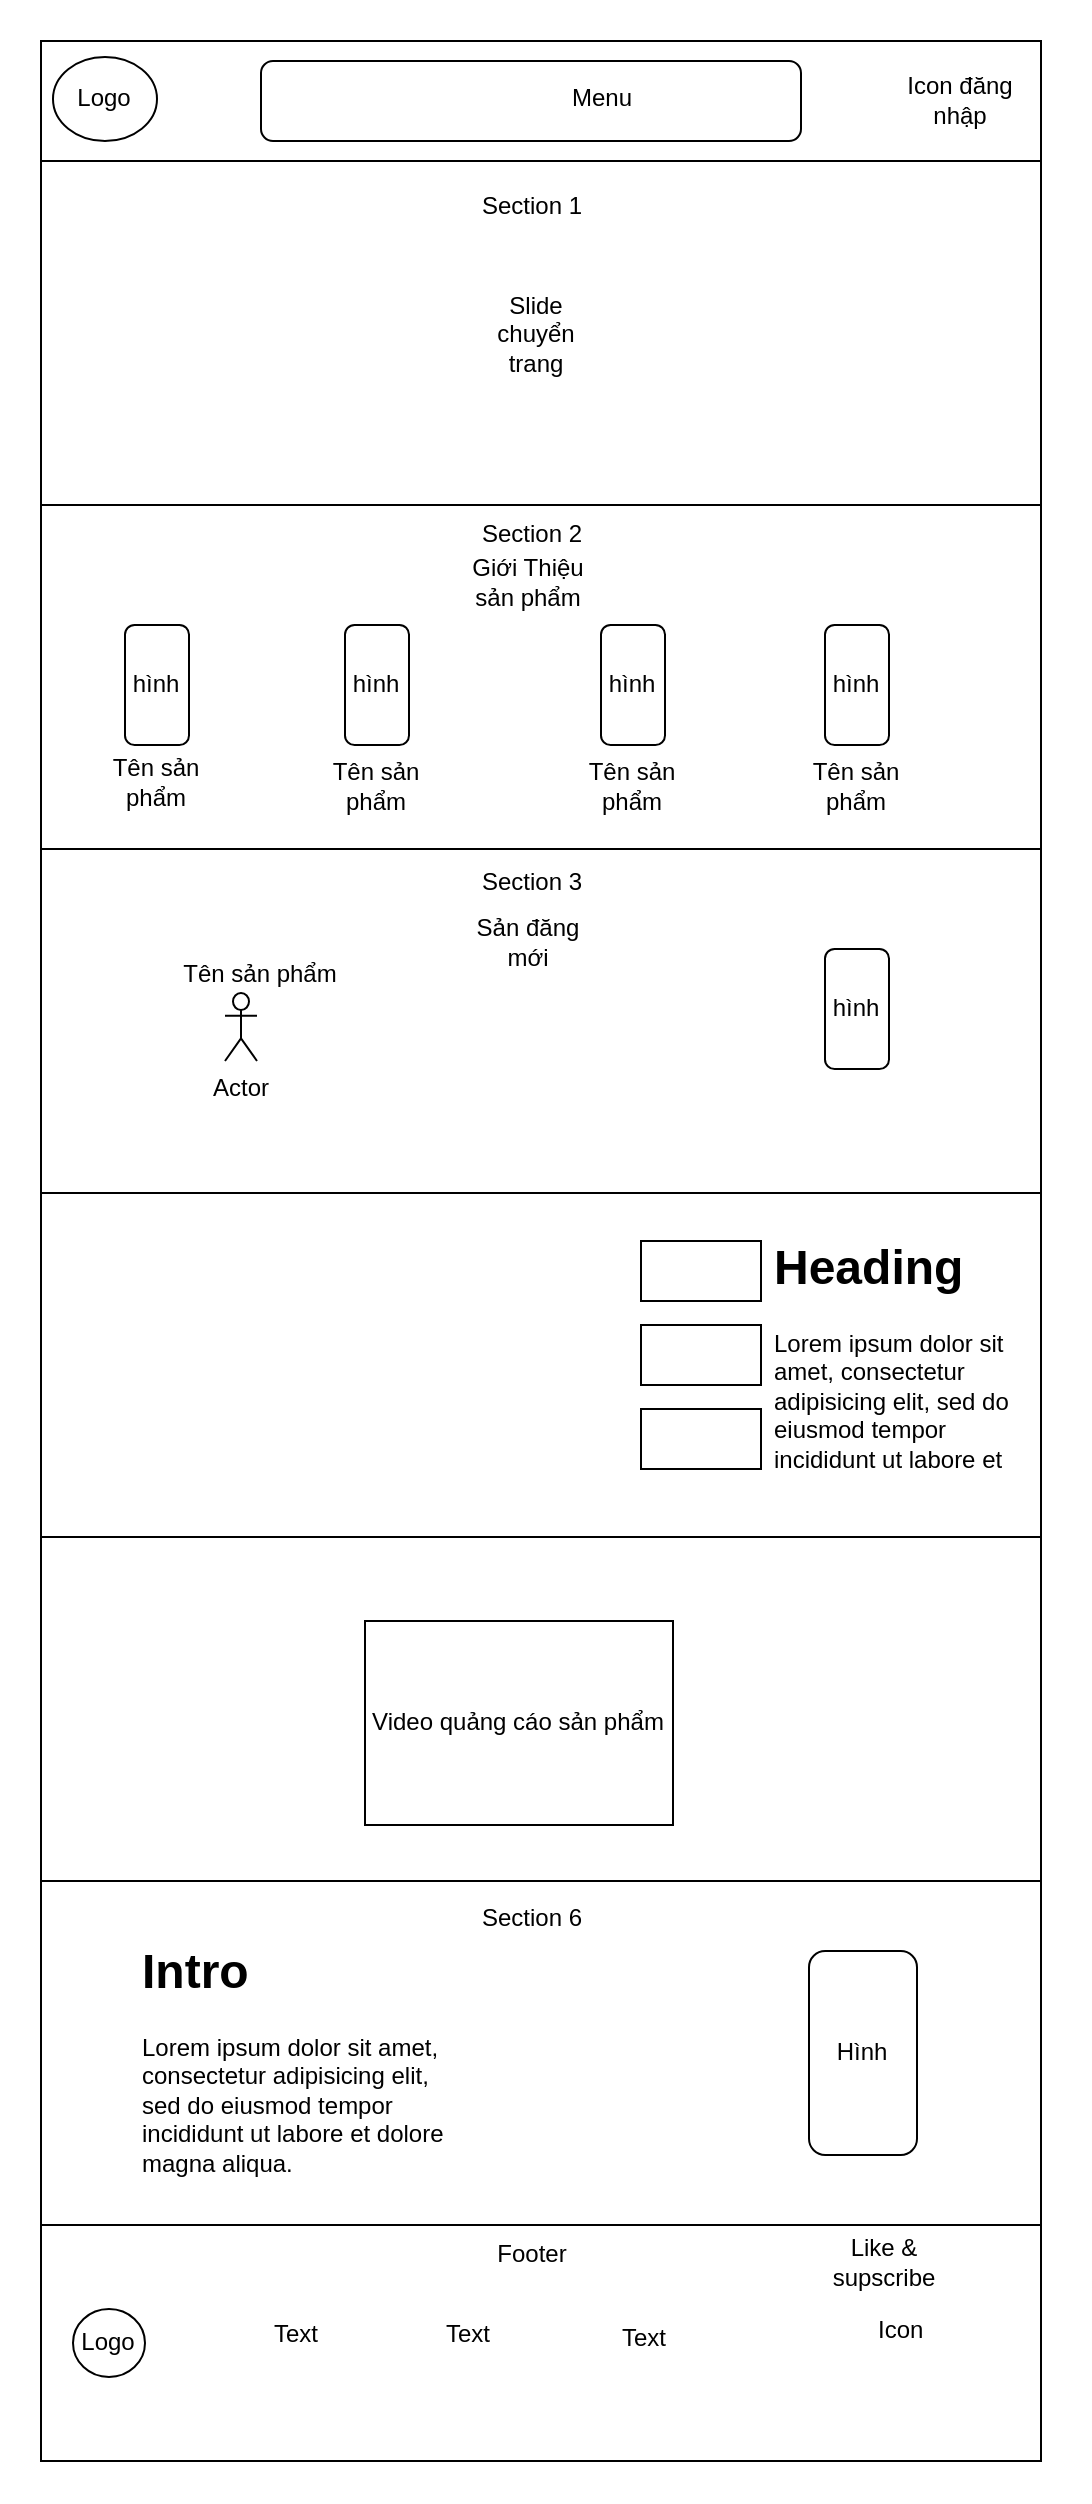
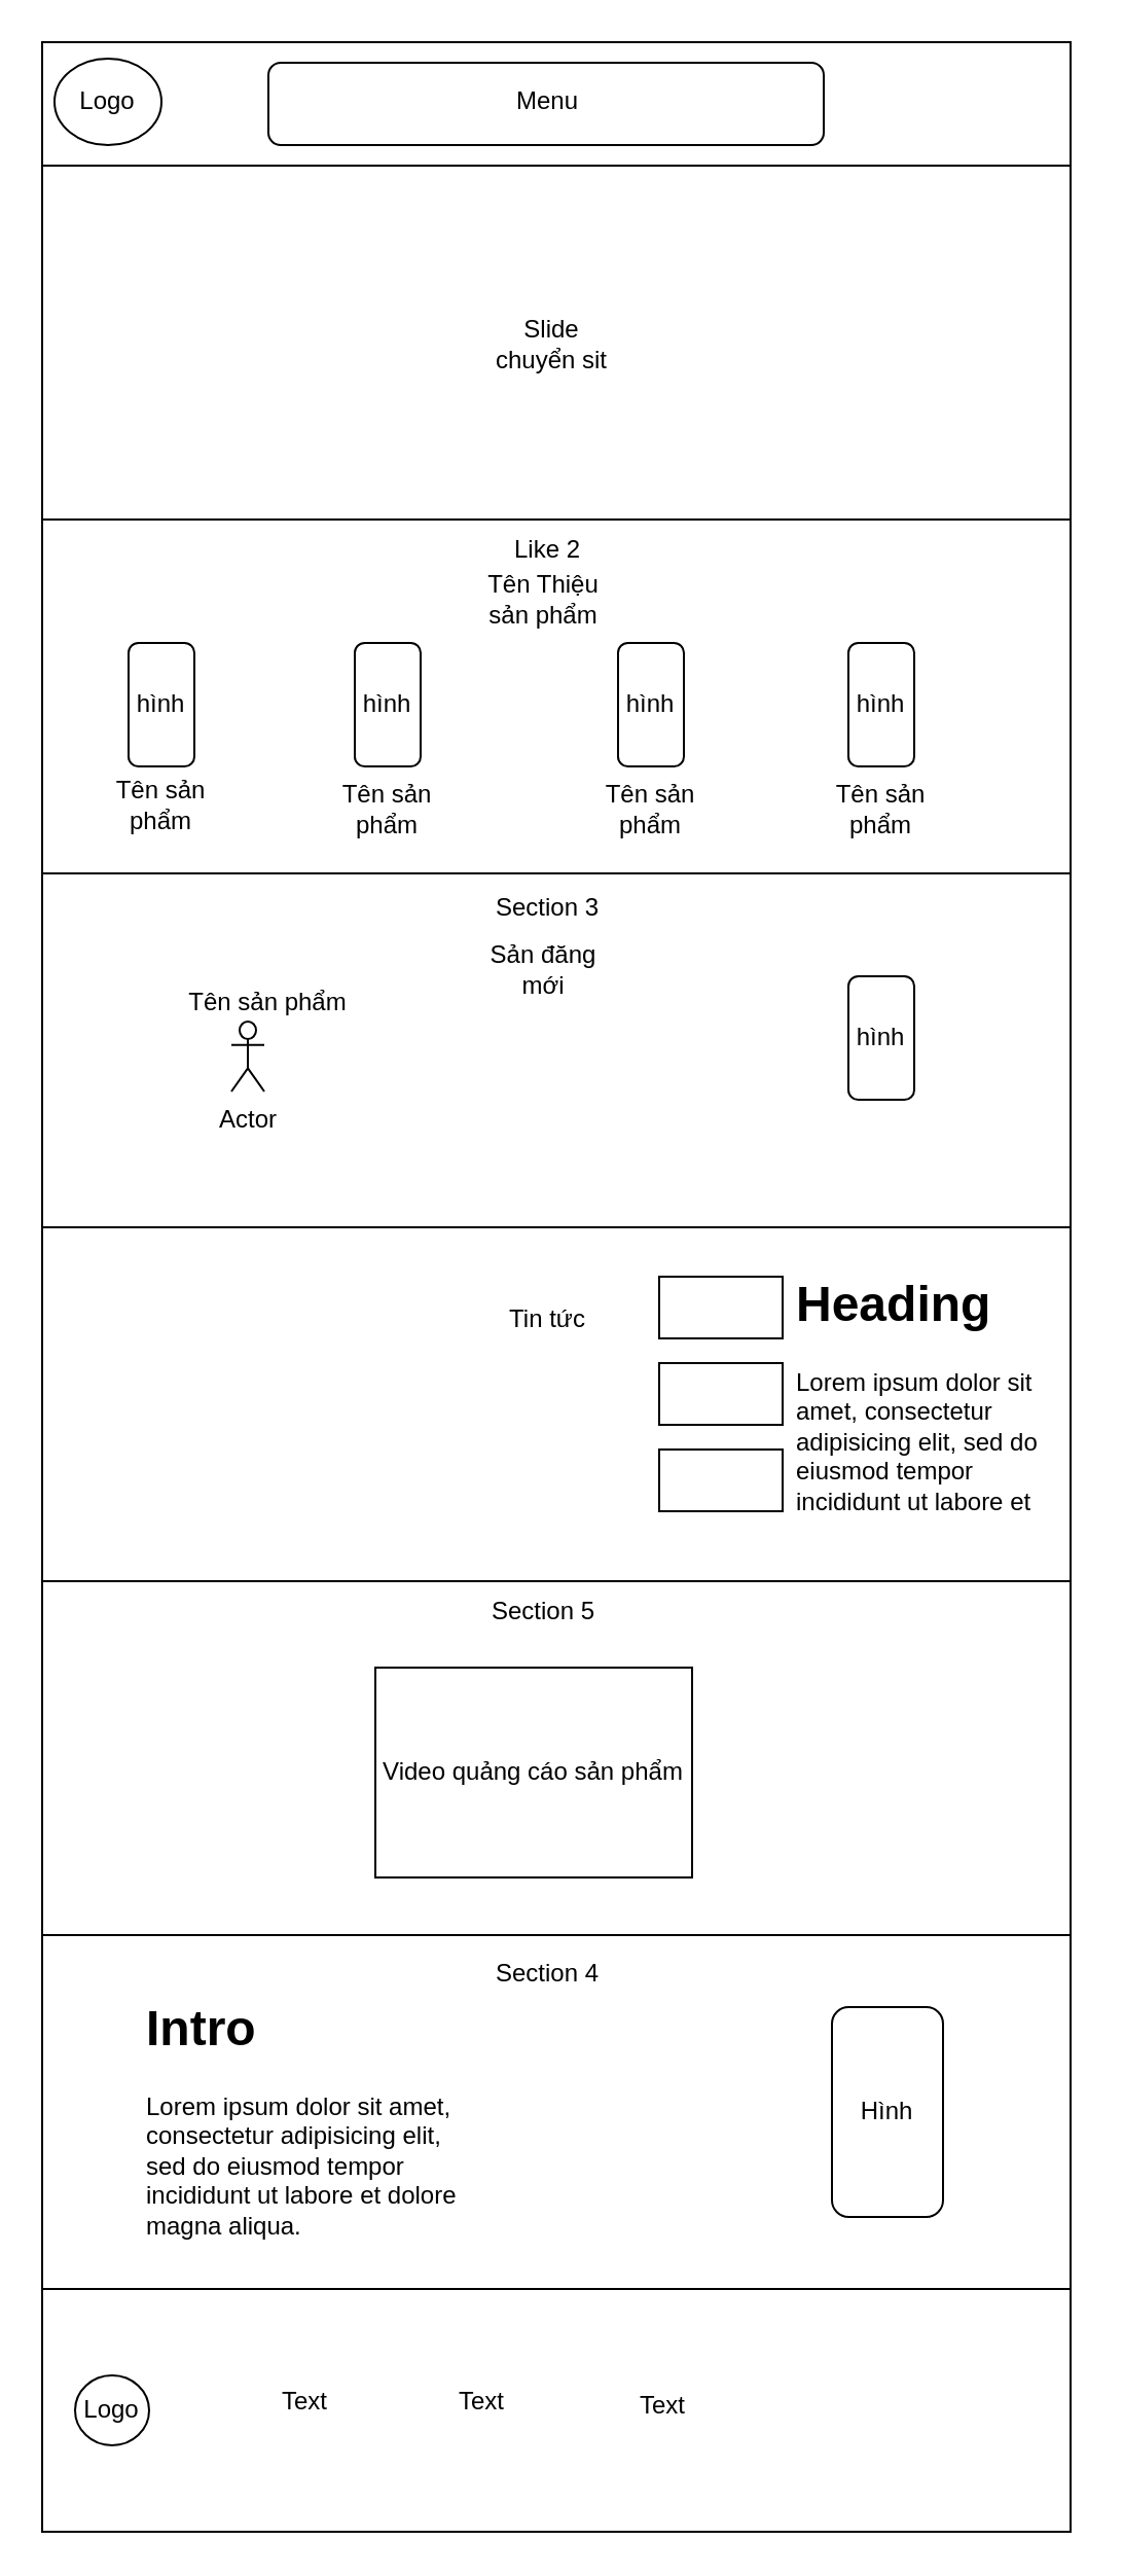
  <mxCell id="0" />
  <mxCell id="1" parent="0" />
  <mxCell id="2" value="" style="rounded=0;whiteSpace=wrap;html=1;" vertex="1" parent="1"><mxGeometry x="20" y="20" width="500" height="1210" as="geometry" /></mxCell>
  <mxCell id="3" value="" style="rounded=0;whiteSpace=wrap;html=1;" vertex="1" parent="1"><mxGeometry x="20" y="20" width="500" height="60" as="geometry" /></mxCell>
- <mxCell id="4" value="Icon đăng nhập" style="text;html=1;strokeColor=none;fillColor=none;align=center;verticalAlign=middle;whiteSpace=wrap;rounded=0;" vertex="1" parent="1"><mxGeometry x="450" y="35" width="60" height="30" as="geometry" /></mxCell>
  <mxCell id="5" value="" style="rounded=0;whiteSpace=wrap;html=1;" vertex="1" parent="1"><mxGeometry x="20" y="80" width="500" height="172" as="geometry" /></mxCell>
- <mxCell id="6" value="Section 1" style="text;html=1;strokeColor=none;fillColor=none;align=center;verticalAlign=middle;whiteSpace=wrap;rounded=0;" vertex="1" parent="1"><mxGeometry x="236" y="88" width="60" height="30" as="geometry" /></mxCell>
- <mxCell id="7" value="Slide chuyển trang" style="text;html=1;strokeColor=none;fillColor=none;align=center;verticalAlign=middle;whiteSpace=wrap;rounded=0;" vertex="1" parent="1"><mxGeometry x="238" y="152" width="60" height="30" as="geometry" /></mxCell>
+ <mxCell id="7" value="Slide chuyển sit" style="text;html=1;strokeColor=none;fillColor=none;align=center;verticalAlign=middle;whiteSpace=wrap;rounded=0;" vertex="1" parent="1"><mxGeometry x="238" y="152" width="60" height="30" as="geometry" /></mxCell>
  <mxCell id="8" value="" style="rounded=0;whiteSpace=wrap;html=1;" vertex="1" parent="1"><mxGeometry x="20" y="252" width="500" height="172" as="geometry" /></mxCell>
- <mxCell id="9" value="Section 2" style="text;html=1;strokeColor=none;fillColor=none;align=center;verticalAlign=middle;whiteSpace=wrap;rounded=0;" vertex="1" parent="1"><mxGeometry x="236" y="252" width="60" height="30" as="geometry" /></mxCell>
- <mxCell id="10" value="Giới Thiệu sản phẩm" style="text;html=1;strokeColor=none;fillColor=none;align=center;verticalAlign=middle;whiteSpace=wrap;rounded=0;" vertex="1" parent="1"><mxGeometry x="234" y="276" width="60" height="30" as="geometry" /></mxCell>
+ <mxCell id="9" value="Like 2" style="text;html=1;strokeColor=none;fillColor=none;align=center;verticalAlign=middle;whiteSpace=wrap;rounded=0;" vertex="1" parent="1"><mxGeometry x="236" y="252" width="60" height="30" as="geometry" /></mxCell>
+ <mxCell id="10" value="Tên Thiệu sản phẩm" style="text;html=1;strokeColor=none;fillColor=none;align=center;verticalAlign=middle;whiteSpace=wrap;rounded=0;" vertex="1" parent="1"><mxGeometry x="234" y="276" width="60" height="30" as="geometry" /></mxCell>
  <mxCell id="11" value="" style="rounded=0;whiteSpace=wrap;html=1;" vertex="1" parent="1"><mxGeometry x="20" width="500" height="172" as="geometry" y="424" /></mxCell>
  <mxCell id="12" value="Section 3" style="text;html=1;strokeColor=none;fillColor=none;align=center;verticalAlign=middle;whiteSpace=wrap;rounded=0;" vertex="1" parent="1"><mxGeometry x="236" y="426" width="60" height="30" as="geometry" /></mxCell>
  <mxCell id="13" value="Sản đăng mới" style="text;html=1;strokeColor=none;fillColor=none;align=center;verticalAlign=middle;whiteSpace=wrap;rounded=0;" vertex="1" parent="1"><mxGeometry x="234" y="456" width="60" height="30" as="geometry" /></mxCell>
  <mxCell id="14" value="" style="rounded=0;whiteSpace=wrap;html=1;" vertex="1" parent="1"><mxGeometry x="20" y="596" width="500" height="172" as="geometry" /></mxCell>
+ <mxCell id="15" value="Tin tức" style="text;html=1;strokeColor=none;fillColor=none;align=center;verticalAlign=middle;whiteSpace=wrap;rounded=0;" vertex="1" parent="1"><mxGeometry x="236" y="626" width="60" height="30" as="geometry" /></mxCell>
  <mxCell id="16" value="" style="rounded=0;whiteSpace=wrap;html=1;" vertex="1" parent="1"><mxGeometry x="20" y="768" width="500" height="172" as="geometry" /></mxCell>
+ <mxCell id="17" value="Section 5" style="text;html=1;strokeColor=none;fillColor=none;align=center;verticalAlign=middle;whiteSpace=wrap;rounded=0;" vertex="1" parent="1"><mxGeometry x="234" y="768" width="60" height="30" as="geometry" /></mxCell>
  <mxCell id="18" value="" style="rounded=0;whiteSpace=wrap;html=1;" vertex="1" parent="1"><mxGeometry x="20" y="940" width="500" height="172" as="geometry" /></mxCell>
- <mxCell id="19" value="Section 6" style="text;html=1;strokeColor=none;fillColor=none;align=center;verticalAlign=middle;whiteSpace=wrap;rounded=0;" vertex="1" parent="1"><mxGeometry x="236" y="944" width="60" height="30" as="geometry" /></mxCell>
+ <mxCell id="19" value="Section 4" style="text;html=1;strokeColor=none;fillColor=none;align=center;verticalAlign=middle;whiteSpace=wrap;rounded=0;" vertex="1" parent="1"><mxGeometry x="236" y="944" width="60" height="30" as="geometry" /></mxCell>
  <mxCell id="20" value="" style="rounded=1;whiteSpace=wrap;html=1;" vertex="1" parent="1"><mxGeometry x="130" y="30" width="270" height="40" as="geometry" /></mxCell>
- <mxCell id="21" value="Menu" style="text;html=1;strokeColor=none;fillColor=none;align=center;verticalAlign=middle;whiteSpace=wrap;rounded=0;" vertex="1" parent="1"><mxGeometry x="271" y="34" width="60" height="30" as="geometry" /></mxCell>
+ <mxCell id="21" value="Menu" style="text;html=1;strokeColor=none;fillColor=none;align=center;verticalAlign=middle;whiteSpace=wrap;rounded=0;" vertex="1" parent="1"><mxGeometry x="236" y="34" width="60" height="30" as="geometry" /></mxCell>
  <mxCell id="22" value="hình" style="rounded=1;whiteSpace=wrap;html=1;" vertex="1" parent="1"><mxGeometry x="62" y="312" width="32" height="60" as="geometry" /></mxCell>
  <mxCell id="23" value="Tên sản phẩm" style="text;html=1;strokeColor=none;fillColor=none;align=center;verticalAlign=middle;whiteSpace=wrap;rounded=0;" vertex="1" parent="1"><mxGeometry x="48" y="376" width="60" height="30" as="geometry" /></mxCell>
  <mxCell id="24" value="hình" style="rounded=1;whiteSpace=wrap;html=1;" vertex="1" parent="1"><mxGeometry x="172" y="312" width="32" height="60" as="geometry" /></mxCell>
  <mxCell id="25" value="hình" style="rounded=1;whiteSpace=wrap;html=1;" vertex="1" parent="1"><mxGeometry x="300" y="312" width="32" height="60" as="geometry" /></mxCell>
  <mxCell id="26" value="hình" style="rounded=1;whiteSpace=wrap;html=1;" vertex="1" parent="1"><mxGeometry x="412" y="312" width="32" height="60" as="geometry" /></mxCell>
  <mxCell id="27" value="Tên sản phẩm" style="text;html=1;strokeColor=none;fillColor=none;align=center;verticalAlign=middle;whiteSpace=wrap;rounded=0;" vertex="1" parent="1"><mxGeometry x="158" y="378" width="60" height="30" as="geometry" /></mxCell>
  <mxCell id="28" value="Tên sản phẩm" style="text;html=1;strokeColor=none;fillColor=none;align=center;verticalAlign=middle;whiteSpace=wrap;rounded=0;" vertex="1" parent="1"><mxGeometry x="286" y="378" width="60" height="30" as="geometry" /></mxCell>
  <mxCell id="29" value="Tên sản phẩm" style="text;html=1;strokeColor=none;fillColor=none;align=center;verticalAlign=middle;whiteSpace=wrap;rounded=0;" vertex="1" parent="1"><mxGeometry x="398" y="378" width="60" height="30" as="geometry" /></mxCell>
  <mxCell id="30" value="hình" style="rounded=1;whiteSpace=wrap;html=1;" vertex="1" parent="1"><mxGeometry x="412" y="474" width="32" height="60" as="geometry" /></mxCell>
  <mxCell id="31" value="Tên sản phẩm" style="text;html=1;strokeColor=none;fillColor=none;align=center;verticalAlign=middle;whiteSpace=wrap;rounded=0;" vertex="1" parent="1"><mxGeometry x="78" y="462" width="104" height="49" as="geometry" /></mxCell>
  <mxCell id="32" value="Actor" style="shape=umlActor;verticalLabelPosition=bottom;verticalAlign=top;html=1;outlineConnect=0;" vertex="1" parent="1"><mxGeometry x="112" y="496" width="16" height="34" as="geometry" /></mxCell>
  <mxCell id="33" value="" style="rounded=0;whiteSpace=wrap;html=1;" vertex="1" parent="1"><mxGeometry x="320" y="620" width="60" height="30" as="geometry" /></mxCell>
  <mxCell id="34" value="" style="rounded=0;whiteSpace=wrap;html=1;" vertex="1" parent="1"><mxGeometry x="320" y="662" width="60" height="30" as="geometry" /></mxCell>
  <mxCell id="35" value="" style="rounded=0;whiteSpace=wrap;html=1;" vertex="1" parent="1"><mxGeometry x="320" y="704" width="60" height="30" as="geometry" /></mxCell>
  <mxCell id="36" value="&lt;h1&gt;Heading&lt;/h1&gt;&lt;p&gt;Lorem ipsum dolor sit amet, consectetur adipisicing elit, sed do eiusmod tempor incididunt ut labore et dolore magna aliqua.&lt;/p&gt;" style="text;html=1;strokeColor=none;fillColor=none;spacing=5;spacingTop=-20;whiteSpace=wrap;overflow=hidden;rounded=0;" vertex="1" parent="1"><mxGeometry x="382" y="614" width="142" height="122" as="geometry" /></mxCell>
  <mxCell id="37" value="Video quảng cáo sản phẩm" style="whiteSpace=wrap;html=1;rounded=0;" vertex="1" parent="1"><mxGeometry x="182" y="810" width="154" height="102" as="geometry" /></mxCell>
  <mxCell id="38" value="&lt;h1&gt;Intro&lt;/h1&gt;&lt;p&gt;Lorem ipsum dolor sit amet, consectetur adipisicing elit, sed do eiusmod tempor incididunt ut labore et dolore magna aliqua.&lt;/p&gt;" style="text;html=1;strokeColor=none;fillColor=none;spacing=5;spacingTop=-20;whiteSpace=wrap;overflow=hidden;rounded=0;" vertex="1" parent="1"><mxGeometry x="66" y="966" width="174" height="134" as="geometry" /></mxCell>
  <mxCell id="39" value="Hình" style="rounded=1;whiteSpace=wrap;html=1;" vertex="1" parent="1"><mxGeometry x="404" y="975" width="54" height="102" as="geometry" /></mxCell>
- <mxCell id="40" value="Footer" style="text;html=1;strokeColor=none;fillColor=none;align=center;verticalAlign=middle;whiteSpace=wrap;rounded=0;" vertex="1" parent="1"><mxGeometry x="236" y="1112" width="60" height="30" as="geometry" /></mxCell>
  <mxCell id="41" value="Logo" style="ellipse;whiteSpace=wrap;html=1;" vertex="1" parent="1"><mxGeometry x="36" y="1154" width="36" height="34" as="geometry" /></mxCell>
  <mxCell id="42" value="Text" style="text;html=1;strokeColor=none;fillColor=none;align=center;verticalAlign=middle;whiteSpace=wrap;rounded=0;" vertex="1" parent="1"><mxGeometry x="118" y="1152" width="60" height="30" as="geometry" /></mxCell>
  <mxCell id="43" value="Text" style="text;html=1;strokeColor=none;fillColor=none;align=center;verticalAlign=middle;whiteSpace=wrap;rounded=0;" vertex="1" parent="1"><mxGeometry x="204" y="1152" width="60" height="30" as="geometry" /></mxCell>
  <mxCell id="44" value="Text" style="text;html=1;strokeColor=none;fillColor=none;align=center;verticalAlign=middle;whiteSpace=wrap;rounded=0;" vertex="1" parent="1"><mxGeometry x="292" y="1154" width="60" height="30" as="geometry" /></mxCell>
- <mxCell id="45" value="Like &amp;amp; supscribe" style="text;html=1;strokeColor=none;fillColor=none;align=center;verticalAlign=middle;whiteSpace=wrap;rounded=0;" vertex="1" parent="1"><mxGeometry x="412" y="1116" width="60" height="30" as="geometry" /></mxCell>
- <mxCell id="46" value="Icon&amp;nbsp;" style="text;html=1;strokeColor=none;fillColor=none;align=center;verticalAlign=middle;whiteSpace=wrap;rounded=0;" vertex="1" parent="1"><mxGeometry x="422" y="1150" width="60" height="30" as="geometry" /></mxCell>
  <mxCell id="47" value="Logo" style="ellipse;whiteSpace=wrap;html=1;" vertex="1" parent="1"><mxGeometry x="26" y="28" width="52" height="42" as="geometry" /></mxCell>
